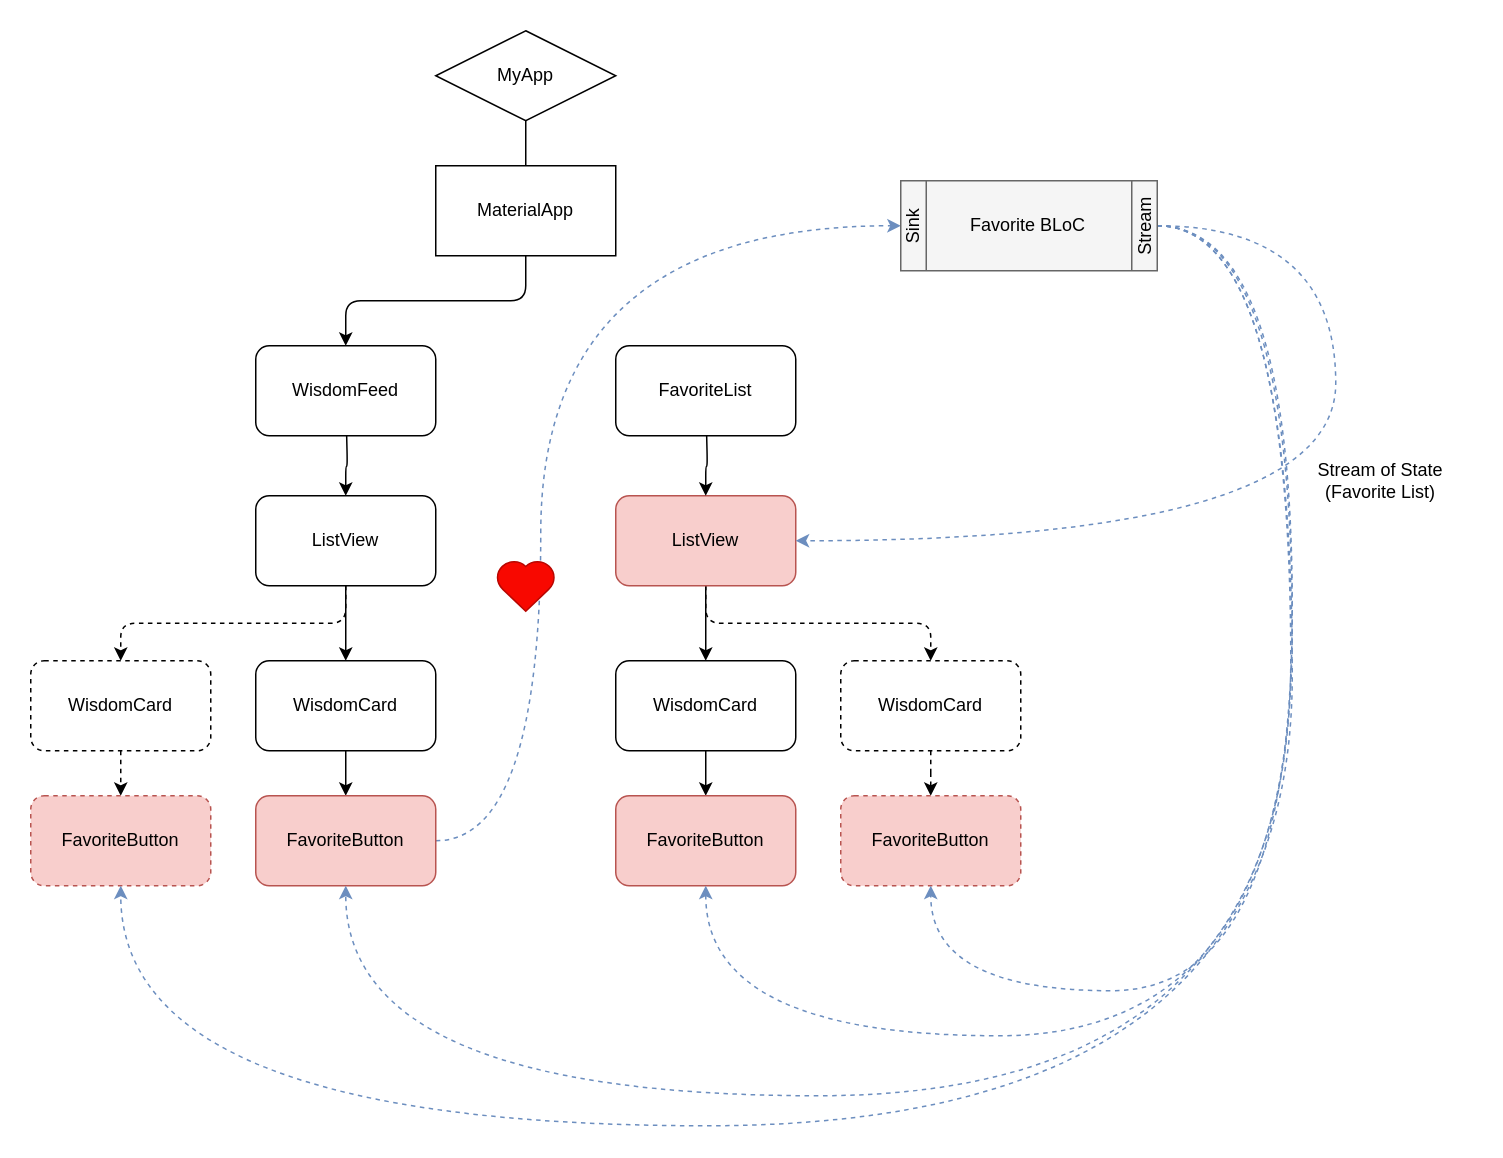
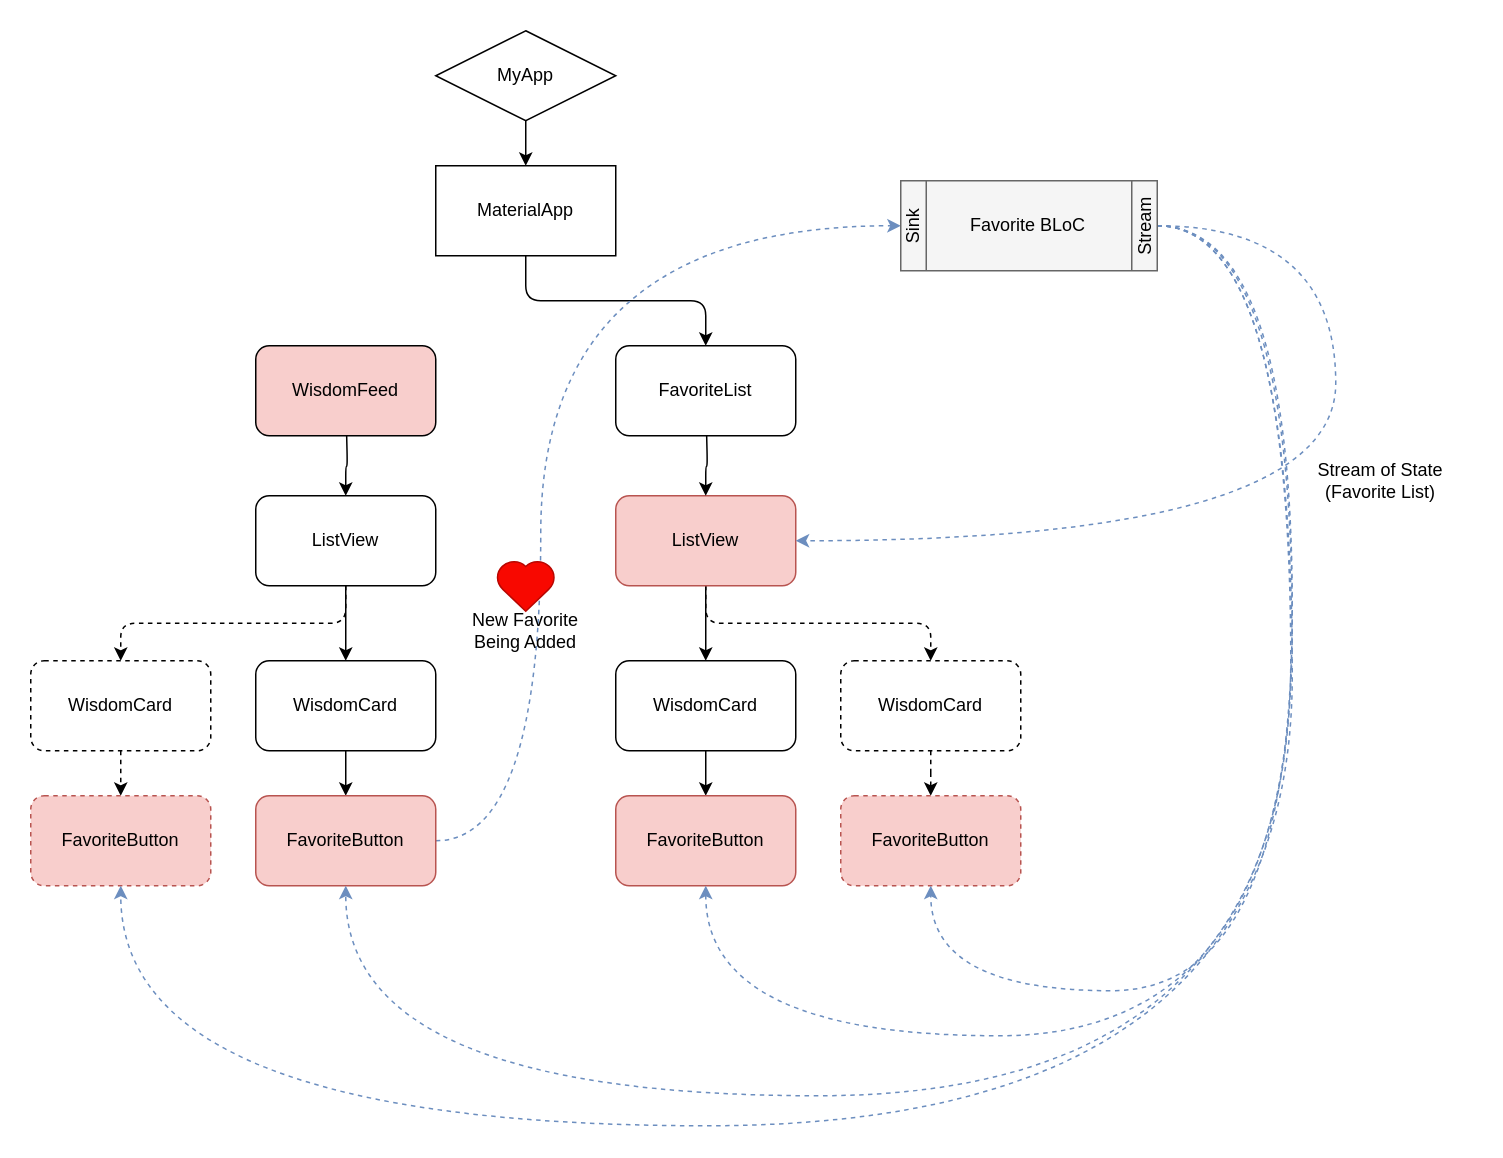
  <mxCell id="0" />
  <mxCell id="1" parent="0" />
- <mxCell id="2" style="edgeStyle=orthogonalEdgeStyle;rounded=0;orthogonalLoop=1;jettySize=auto;html=1;exitX=0.5;exitY=1;exitDx=0;exitDy=0;endArrow=none;" parent="1" source="3" target="5" edge="1"><mxGeometry relative="1" as="geometry" /></mxCell>
+ <mxCell id="2" style="edgeStyle=orthogonalEdgeStyle;rounded=0;orthogonalLoop=1;jettySize=auto;html=1;exitX=0.5;exitY=1;exitDx=0;exitDy=0;" parent="1" source="3" target="5" edge="1"><mxGeometry relative="1" as="geometry" /></mxCell>
  <mxCell id="3" value="MyApp" style="rhombus;whiteSpace=wrap;html=1;" parent="1" vertex="1"><mxGeometry x="290" y="20" width="120" height="60" as="geometry" /></mxCell>
- <mxCell id="4" style="edgeStyle=orthogonalEdgeStyle;rounded=1;orthogonalLoop=1;jettySize=auto;html=1;exitX=0.5;exitY=1;exitDx=0;exitDy=0;" parent="1" source="5" target="6" edge="1"><mxGeometry relative="1" as="geometry" /></mxCell>
+ <mxCell id="4" style="edgeStyle=orthogonalEdgeStyle;rounded=1;orthogonalLoop=1;jettySize=auto;html=1;exitX=0.5;exitY=1;exitDx=0;exitDy=0;" parent="1" source="5" target="7" edge="1"><mxGeometry relative="1" as="geometry" /></mxCell>
  <mxCell id="5" value="MaterialApp" style="whiteSpace=wrap;html=1;rounded=0;" parent="1" vertex="1"><mxGeometry x="290" y="110" width="120" height="60" as="geometry" /></mxCell>
- <mxCell id="6" value="WisdomFeed" style="rounded=1;whiteSpace=wrap;html=1;" parent="1" vertex="1"><mxGeometry x="170" y="230" width="120" height="60" as="geometry" /></mxCell>
+ <mxCell id="6" value="WisdomFeed" style="rounded=1;whiteSpace=wrap;html=1;fillColor=#f8cecc;" parent="1" vertex="1"><mxGeometry x="170" y="230" width="120" height="60" as="geometry" /></mxCell>
  <mxCell id="7" value="FavoriteList" style="rounded=1;whiteSpace=wrap;html=1;" parent="1" vertex="1"><mxGeometry x="410" y="230" width="120" height="60" as="geometry" /></mxCell>
  <mxCell id="8" style="edgeStyle=orthogonalEdgeStyle;rounded=1;orthogonalLoop=1;jettySize=auto;html=1;exitX=0.5;exitY=1;exitDx=0;exitDy=0;entryX=0.5;entryY=0;entryDx=0;entryDy=0;" parent="1" source="10" target="19" edge="1"><mxGeometry relative="1" as="geometry" /></mxCell>
  <mxCell id="9" style="edgeStyle=orthogonalEdgeStyle;rounded=1;orthogonalLoop=1;jettySize=auto;html=1;exitX=0.5;exitY=1;exitDx=0;exitDy=0;dashed=1;" parent="1" source="10" target="27" edge="1"><mxGeometry relative="1" as="geometry" /></mxCell>
  <mxCell id="10" value="ListView" style="rounded=1;whiteSpace=wrap;html=1;fillColor=#f8cecc;strokeColor=#b85450;" parent="1" vertex="1"><mxGeometry x="410" y="330" width="120" height="60" as="geometry" /></mxCell>
  <mxCell id="11" style="edgeStyle=orthogonalEdgeStyle;rounded=1;orthogonalLoop=1;jettySize=auto;html=1;exitX=0.5;exitY=1;exitDx=0;exitDy=0;" parent="1" target="10" edge="1"><mxGeometry relative="1" as="geometry"><mxPoint x="470.588" y="289.529" as="sourcePoint" /></mxGeometry></mxCell>
  <mxCell id="12" style="edgeStyle=orthogonalEdgeStyle;rounded=1;orthogonalLoop=1;jettySize=auto;html=1;exitX=0.5;exitY=1;exitDx=0;exitDy=0;entryX=0.5;entryY=0;entryDx=0;entryDy=0;" parent="1" target="15" edge="1"><mxGeometry relative="1" as="geometry"><mxPoint x="230.588" y="289.529" as="sourcePoint" /></mxGeometry></mxCell>
  <mxCell id="13" style="edgeStyle=orthogonalEdgeStyle;rounded=1;orthogonalLoop=1;jettySize=auto;html=1;exitX=0.5;exitY=1;exitDx=0;exitDy=0;entryX=0.5;entryY=0;entryDx=0;entryDy=0;" parent="1" source="15" target="17" edge="1"><mxGeometry relative="1" as="geometry" /></mxCell>
  <mxCell id="14" style="edgeStyle=orthogonalEdgeStyle;rounded=1;orthogonalLoop=1;jettySize=auto;html=1;exitX=0.5;exitY=1;exitDx=0;exitDy=0;dashed=1;" parent="1" source="15" target="24" edge="1"><mxGeometry relative="1" as="geometry" /></mxCell>
  <mxCell id="15" value="ListView" style="rounded=1;whiteSpace=wrap;html=1;" parent="1" vertex="1"><mxGeometry x="170" y="330" width="120" height="60" as="geometry" /></mxCell>
  <mxCell id="16" style="edgeStyle=orthogonalEdgeStyle;rounded=1;orthogonalLoop=1;jettySize=auto;html=1;exitX=0.5;exitY=1;exitDx=0;exitDy=0;" parent="1" source="17" target="21" edge="1"><mxGeometry relative="1" as="geometry" /></mxCell>
  <mxCell id="17" value="WisdomCard" style="rounded=1;whiteSpace=wrap;html=1;" parent="1" vertex="1"><mxGeometry x="170" y="440" width="120" height="60" as="geometry" /></mxCell>
  <mxCell id="18" style="edgeStyle=orthogonalEdgeStyle;rounded=1;orthogonalLoop=1;jettySize=auto;html=1;exitX=0.5;exitY=1;exitDx=0;exitDy=0;" parent="1" source="19" target="22" edge="1"><mxGeometry relative="1" as="geometry" /></mxCell>
  <mxCell id="19" value="WisdomCard" style="rounded=1;whiteSpace=wrap;html=1;" parent="1" vertex="1"><mxGeometry x="410" y="440" width="120" height="60" as="geometry" /></mxCell>
  <mxCell id="20" style="edgeStyle=orthogonalEdgeStyle;orthogonalLoop=1;jettySize=auto;html=1;exitX=1;exitY=0.5;exitDx=0;exitDy=0;entryX=0;entryY=0.5;entryDx=0;entryDy=0;curved=1;dashed=1;fillColor=#dae8fc;strokeColor=#6c8ebf;" edge="1" parent="1" source="21" target="35"><mxGeometry relative="1" as="geometry"><Array as="points"><mxPoint x="360" y="560" /><mxPoint x="360" y="150" /></Array></mxGeometry></mxCell>
  <mxCell id="21" value="FavoriteButton" style="rounded=1;whiteSpace=wrap;html=1;fillColor=#f8cecc;strokeColor=#b85450;" parent="1" vertex="1"><mxGeometry x="170" y="530" width="120" height="60" as="geometry" /></mxCell>
  <mxCell id="22" value="FavoriteButton" style="rounded=1;whiteSpace=wrap;html=1;fillColor=#f8cecc;strokeColor=#b85450;" parent="1" vertex="1"><mxGeometry x="410" y="530" width="120" height="60" as="geometry" /></mxCell>
  <mxCell id="23" style="edgeStyle=orthogonalEdgeStyle;rounded=1;orthogonalLoop=1;jettySize=auto;html=1;exitX=0.5;exitY=1;exitDx=0;exitDy=0;entryX=0.5;entryY=0;entryDx=0;entryDy=0;dashed=1;" parent="1" source="24" target="25" edge="1"><mxGeometry relative="1" as="geometry" /></mxCell>
  <mxCell id="24" value="WisdomCard" style="rounded=1;whiteSpace=wrap;html=1;dashed=1;" parent="1" vertex="1"><mxGeometry x="20" y="440" width="120" height="60" as="geometry" /></mxCell>
  <mxCell id="25" value="FavoriteButton" style="rounded=1;whiteSpace=wrap;html=1;dashed=1;fillColor=#f8cecc;strokeColor=#b85450;" parent="1" vertex="1"><mxGeometry x="20" y="530" width="120" height="60" as="geometry" /></mxCell>
  <mxCell id="26" style="edgeStyle=orthogonalEdgeStyle;rounded=1;orthogonalLoop=1;jettySize=auto;html=1;exitX=0.5;exitY=1;exitDx=0;exitDy=0;dashed=1;" parent="1" source="27" target="28" edge="1"><mxGeometry relative="1" as="geometry" /></mxCell>
  <mxCell id="27" value="WisdomCard" style="rounded=1;whiteSpace=wrap;html=1;dashed=1;" parent="1" vertex="1"><mxGeometry x="560" y="440" width="120" height="60" as="geometry" /></mxCell>
  <mxCell id="28" value="FavoriteButton" style="rounded=1;whiteSpace=wrap;html=1;dashed=1;fillColor=#f8cecc;strokeColor=#b85450;" parent="1" vertex="1"><mxGeometry x="560" y="530" width="120" height="60" as="geometry" /></mxCell>
  <mxCell id="29" value="" style="shape=mxgraph.signs.healthcare.heart_1;html=1;fillColor=#F80800;strokeColor=#B80600;verticalLabelPosition=bottom;verticalAlign=top;align=center;gradientColor=none;" parent="1" vertex="1"><mxGeometry x="330" y="373" width="40" height="34" as="geometry" /></mxCell>
  <mxCell id="30" style="edgeStyle=orthogonalEdgeStyle;curved=1;orthogonalLoop=1;jettySize=auto;html=1;exitX=1;exitY=0.5;exitDx=0;exitDy=0;entryX=0.5;entryY=1;entryDx=0;entryDy=0;dashed=1;fillColor=#dae8fc;strokeColor=#6c8ebf;" edge="1" parent="1" source="35" target="28"><mxGeometry relative="1" as="geometry"><Array as="points"><mxPoint x="861" y="150" /><mxPoint x="861" y="660" /><mxPoint x="620" y="660" /></Array></mxGeometry></mxCell>
  <mxCell id="31" style="edgeStyle=orthogonalEdgeStyle;curved=1;orthogonalLoop=1;jettySize=auto;html=1;exitX=1;exitY=0.5;exitDx=0;exitDy=0;entryX=0.5;entryY=1;entryDx=0;entryDy=0;dashed=1;fillColor=#dae8fc;strokeColor=#6c8ebf;" edge="1" parent="1" source="35" target="22"><mxGeometry relative="1" as="geometry"><Array as="points"><mxPoint x="861" y="150" /><mxPoint x="861" y="690" /><mxPoint x="470" y="690" /></Array></mxGeometry></mxCell>
  <mxCell id="32" style="edgeStyle=orthogonalEdgeStyle;curved=1;orthogonalLoop=1;jettySize=auto;html=1;exitX=1;exitY=0.5;exitDx=0;exitDy=0;entryX=0.5;entryY=1;entryDx=0;entryDy=0;dashed=1;fillColor=#dae8fc;strokeColor=#6c8ebf;" edge="1" parent="1" source="35" target="21"><mxGeometry relative="1" as="geometry"><Array as="points"><mxPoint x="860" y="150" /><mxPoint x="860" y="730" /><mxPoint x="230" y="730" /></Array></mxGeometry></mxCell>
  <mxCell id="33" style="edgeStyle=orthogonalEdgeStyle;curved=1;orthogonalLoop=1;jettySize=auto;html=1;exitX=1;exitY=0.5;exitDx=0;exitDy=0;entryX=0.5;entryY=1;entryDx=0;entryDy=0;dashed=1;fillColor=#dae8fc;strokeColor=#6c8ebf;" edge="1" parent="1" source="35" target="25"><mxGeometry relative="1" as="geometry"><Array as="points"><mxPoint x="861" y="150" /><mxPoint x="861" y="750" /><mxPoint x="80" y="750" /></Array></mxGeometry></mxCell>
  <mxCell id="34" style="edgeStyle=orthogonalEdgeStyle;curved=1;orthogonalLoop=1;jettySize=auto;html=1;exitX=1;exitY=0.5;exitDx=0;exitDy=0;dashed=1;entryX=1;entryY=0.5;entryDx=0;entryDy=0;fillColor=#dae8fc;strokeColor=#6c8ebf;" edge="1" parent="1" source="35" target="10"><mxGeometry relative="1" as="geometry"><mxPoint x="859.977" y="160.039" as="targetPoint" /><Array as="points"><mxPoint x="890" y="150" /><mxPoint x="890" y="360" /></Array></mxGeometry></mxCell>
  <mxCell id="35" value="" style="shape=process;whiteSpace=wrap;html=1;backgroundOutline=1;fillColor=#f5f5f5;strokeColor=#666666;fontColor=#333333;" vertex="1" parent="1"><mxGeometry x="600" y="120" width="171" height="60" as="geometry" /></mxCell>
  <mxCell id="36" value="Favorite BLoC" style="text;html=1;strokeColor=none;fillColor=none;align=center;verticalAlign=middle;whiteSpace=wrap;rounded=0;" vertex="1" parent="1"><mxGeometry x="639" y="140" width="92" height="20" as="geometry" /></mxCell>
  <mxCell id="37" value="Sink" style="text;html=1;strokeColor=none;fillColor=none;align=center;verticalAlign=middle;whiteSpace=wrap;rounded=0;rotation=-90;" vertex="1" parent="1"><mxGeometry x="588" y="143" width="40" height="15" as="geometry" /></mxCell>
  <mxCell id="38" value="Stream" style="text;html=1;strokeColor=none;fillColor=none;align=center;verticalAlign=middle;whiteSpace=wrap;rounded=0;rotation=-90;" vertex="1" parent="1"><mxGeometry x="743" y="143" width="40" height="15" as="geometry" /></mxCell>
  <mxCell id="39" value="Stream of State (Favorite List)" style="text;html=1;strokeColor=none;fillColor=none;align=center;verticalAlign=middle;whiteSpace=wrap;rounded=0;" vertex="1" parent="1"><mxGeometry x="860" y="310" width="120" height="20" as="geometry" /></mxCell>
+ <mxCell id="40" value="New Favorite Being Added" style="text;html=1;strokeColor=none;fillColor=none;align=center;verticalAlign=middle;whiteSpace=wrap;rounded=0;" vertex="1" parent="1"><mxGeometry x="310" y="410" width="80" height="20" as="geometry" /></mxCell>
